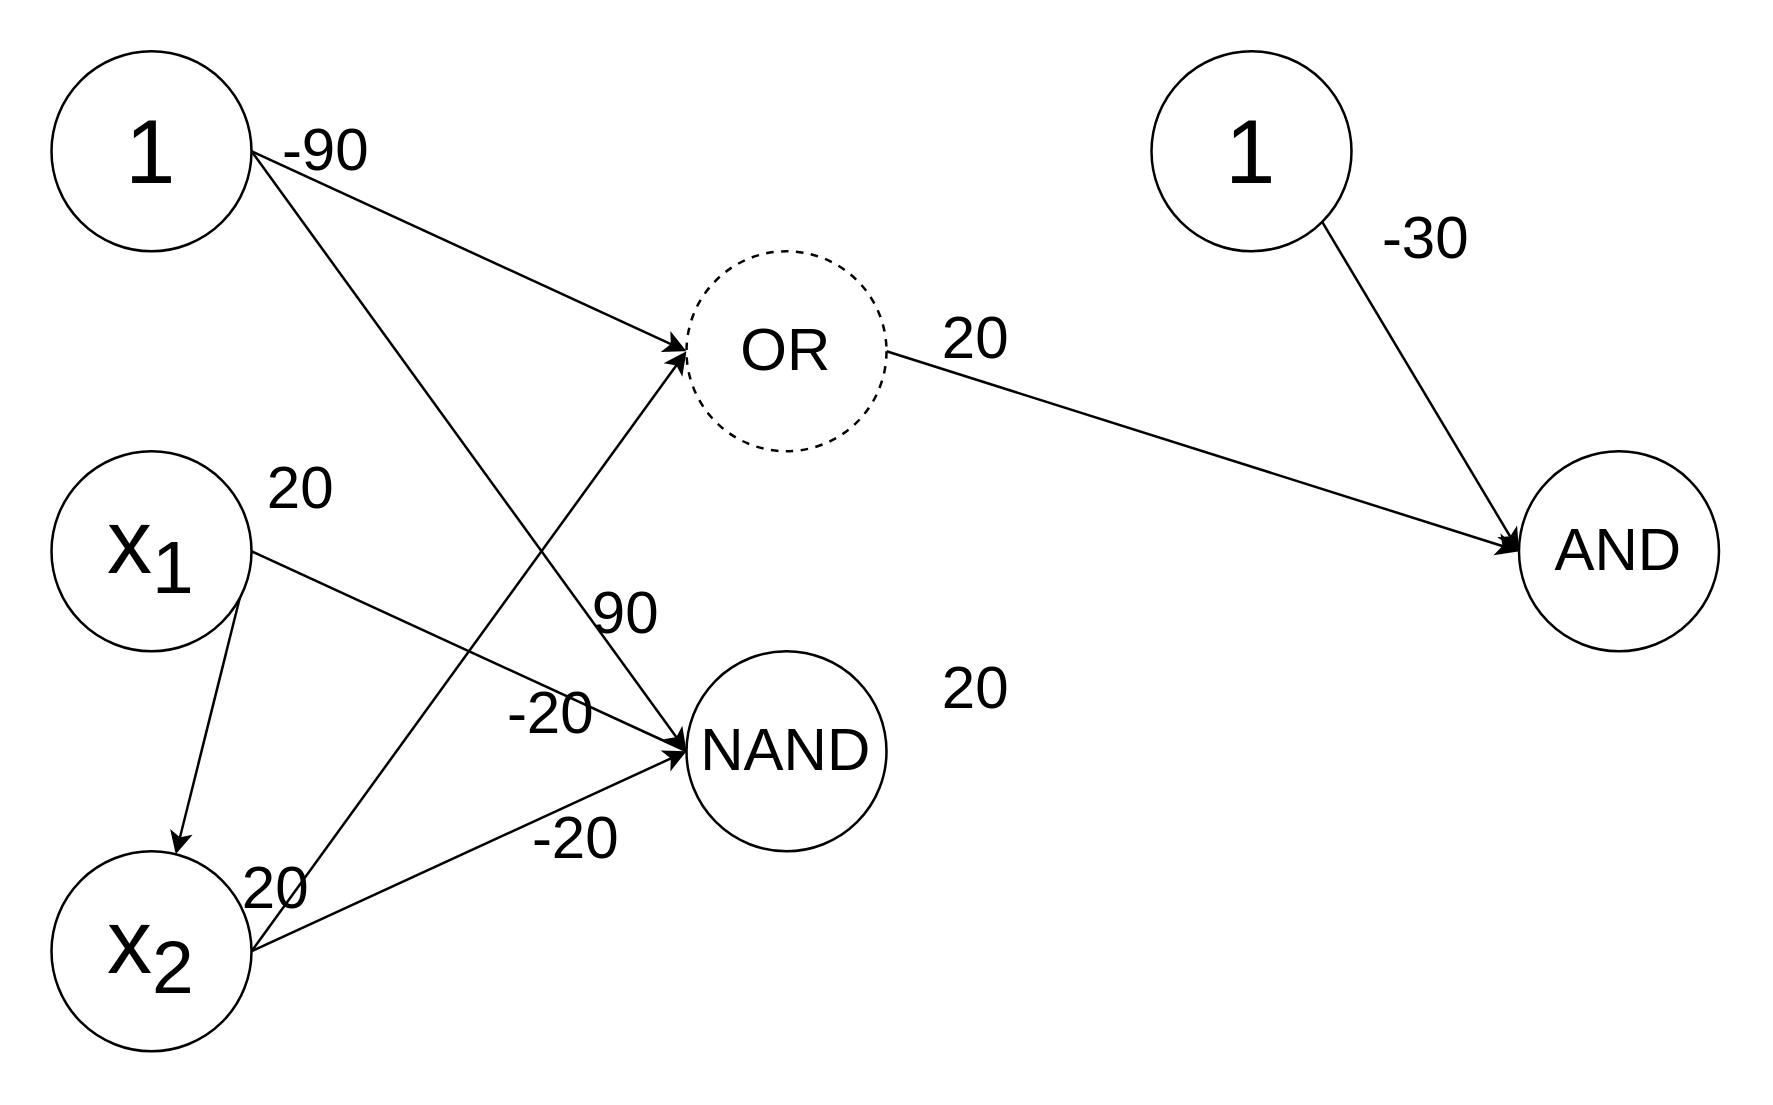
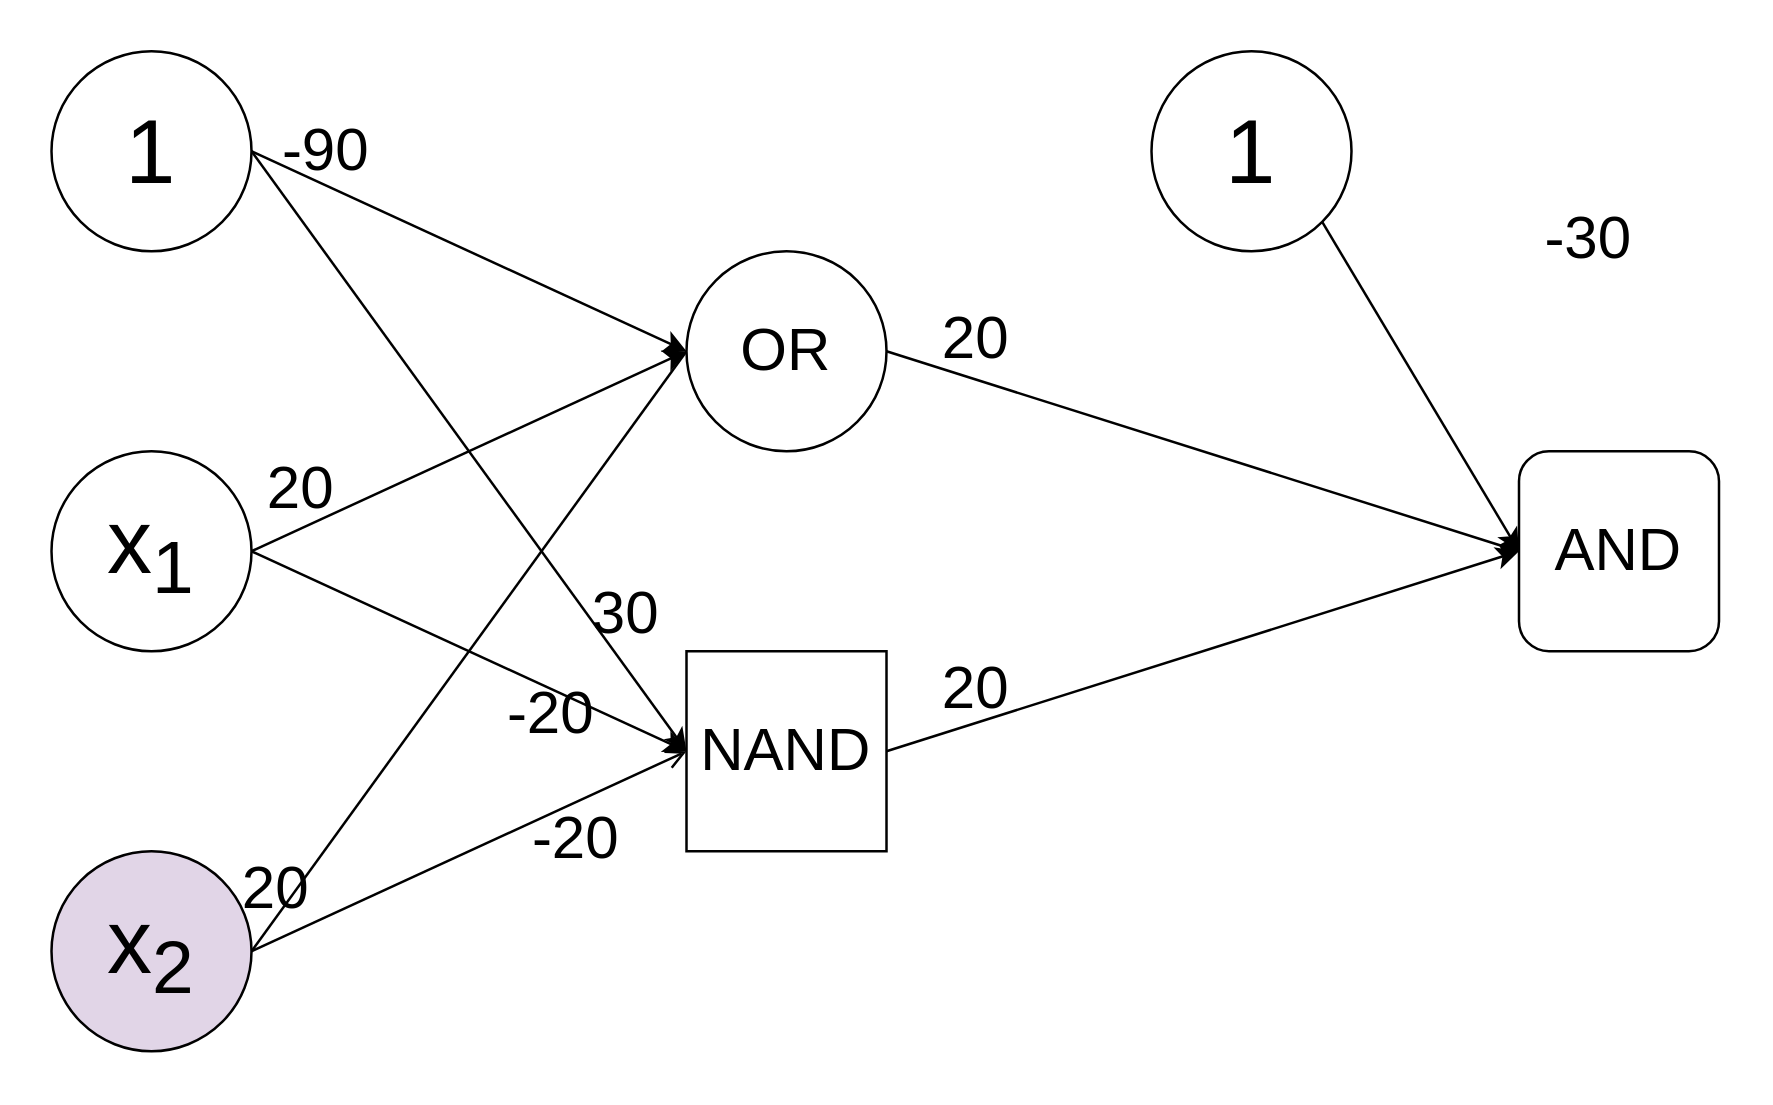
  <mxCell id="0" />
  <mxCell id="1" parent="0" />
  <mxCell id="2" style="rounded=0;orthogonalLoop=1;jettySize=auto;html=1;exitX=1;exitY=0.5;exitDx=0;exitDy=0;entryX=0;entryY=0.5;entryDx=0;entryDy=0;labelBackgroundColor=none;fontColor=default;" edge="1" parent="1" source="4" target="12"><mxGeometry relative="1" as="geometry" /></mxCell>
  <mxCell id="3" style="rounded=0;orthogonalLoop=1;jettySize=auto;html=1;exitX=1;exitY=0.5;exitDx=0;exitDy=0;entryX=0;entryY=0.5;entryDx=0;entryDy=0;labelBackgroundColor=none;fontColor=default;" edge="1" parent="1" source="4" target="14"><mxGeometry relative="1" as="geometry" /></mxCell>
  <mxCell id="4" value="&lt;font style=&quot;font-size: 36px;&quot;&gt;1&lt;/font&gt;" style="ellipse;whiteSpace=wrap;html=1;aspect=fixed;labelBackgroundColor=none;" vertex="1" parent="1"><mxGeometry x="20" y="20" width="80" height="80" as="geometry" /></mxCell>
- <mxCell id="5" style="rounded=0;orthogonalLoop=1;jettySize=auto;html=1;exitX=1;exitY=0.5;exitDx=0;exitDy=0;entryX=0;entryY=0.5;entryDx=0;entryDy=0;labelBackgroundColor=none;fontColor=default;" edge="1" parent="1" source="7" target="12"><mxGeometry relative="1" as="geometry" /></mxCell>
- <mxCell id="6" style="rounded=0;orthogonalLoop=1;jettySize=auto;html=1;exitX=1;exitY=0.5;exitDx=0;exitDy=0;entryX=0;entryY=0.5;entryDx=0;entryDy=0;labelBackgroundColor=none;fontColor=default;" edge="1" parent="1" source="7" target="14"><mxGeometry relative="1" as="geometry"><mxPoint x="250" y="310" as="targetPoint" /></mxGeometry></mxCell>
- <mxCell id="7" value="&lt;font style=&quot;font-size: 36px;&quot;&gt;x&lt;sub&gt;2&lt;/sub&gt;&lt;/font&gt;" style="ellipse;whiteSpace=wrap;html=1;aspect=fixed;labelBackgroundColor=none;" vertex="1" parent="1"><mxGeometry x="20" y="340" width="80" height="80" as="geometry" /></mxCell>
- <mxCell id="8" style="rounded=0;orthogonalLoop=1;jettySize=auto;html=1;exitX=1;exitY=0.5;exitDx=0;exitDy=0;labelBackgroundColor=none;fontColor=default;" edge="1" parent="1" source="10" target="7"><mxGeometry relative="1" as="geometry" /></mxCell>
- <mxCell id="9" style="rounded=0;orthogonalLoop=1;jettySize=auto;html=1;exitX=1;exitY=0.5;exitDx=0;exitDy=0;entryX=0;entryY=0.5;entryDx=0;entryDy=0;labelBackgroundColor=none;fontColor=default;endArrow=none;" edge="1" parent="1" source="10" target="14"><mxGeometry relative="1" as="geometry" /></mxCell>
+ <mxCell id="5" style="rounded=0;orthogonalLoop=1;jettySize=auto;html=1;exitX=1;exitY=0.5;exitDx=0;exitDy=0;entryX=0;entryY=0.5;entryDx=0;entryDy=0;labelBackgroundColor=none;fontColor=default;endArrow=none;" edge="1" parent="1" source="7" target="12"><mxGeometry relative="1" as="geometry" /></mxCell>
+ <mxCell id="6" style="rounded=0;orthogonalLoop=1;jettySize=auto;html=1;exitX=1;exitY=0.5;exitDx=0;exitDy=0;entryX=0;entryY=0.5;entryDx=0;entryDy=0;labelBackgroundColor=none;fontColor=default;endArrow=open;" edge="1" parent="1" source="7" target="14"><mxGeometry relative="1" as="geometry"><mxPoint x="250" y="310" as="targetPoint" /></mxGeometry></mxCell>
+ <mxCell id="7" value="&lt;font style=&quot;font-size: 36px;&quot;&gt;x&lt;sub&gt;2&lt;/sub&gt;&lt;/font&gt;" style="ellipse;whiteSpace=wrap;html=1;aspect=fixed;labelBackgroundColor=none;fillColor=#e1d5e7;" vertex="1" parent="1"><mxGeometry x="20" y="340" width="80" height="80" as="geometry" /></mxCell>
+ <mxCell id="8" style="rounded=0;orthogonalLoop=1;jettySize=auto;html=1;exitX=1;exitY=0.5;exitDx=0;exitDy=0;entryX=0;entryY=0.5;entryDx=0;entryDy=0;labelBackgroundColor=none;fontColor=default;" edge="1" parent="1" source="10" target="12"><mxGeometry relative="1" as="geometry" /></mxCell>
+ <mxCell id="9" style="rounded=0;orthogonalLoop=1;jettySize=auto;html=1;exitX=1;exitY=0.5;exitDx=0;exitDy=0;entryX=0;entryY=0.5;entryDx=0;entryDy=0;labelBackgroundColor=none;fontColor=default;" edge="1" parent="1" source="10" target="14"><mxGeometry relative="1" as="geometry" /></mxCell>
  <mxCell id="10" value="&lt;font style=&quot;font-size: 36px;&quot;&gt;x&lt;sub&gt;1&lt;/sub&gt;&lt;/font&gt;" style="ellipse;whiteSpace=wrap;html=1;aspect=fixed;labelBackgroundColor=none;" vertex="1" parent="1"><mxGeometry x="20" y="180" width="80" height="80" as="geometry" /></mxCell>
- <mxCell id="11" style="rounded=0;orthogonalLoop=1;jettySize=auto;html=1;exitX=1;exitY=0.5;exitDx=0;exitDy=0;entryX=0;entryY=0.5;entryDx=0;entryDy=0;labelBackgroundColor=none;fontColor=default;" edge="1" parent="1" source="12" target="23"><mxGeometry relative="1" as="geometry" /></mxCell>
- <mxCell id="12" value="&lt;font style=&quot;font-size: 24px;&quot;&gt;OR&lt;/font&gt;" style="ellipse;whiteSpace=wrap;html=1;aspect=fixed;labelBackgroundColor=none;dashed=1;" vertex="1" parent="1"><mxGeometry x="274" y="100" width="80" height="80" as="geometry" /></mxCell>
- <mxCell id="14" value="&lt;font style=&quot;font-size: 24px;&quot;&gt;NAND&lt;/font&gt;" style="ellipse;whiteSpace=wrap;html=1;aspect=fixed;labelBackgroundColor=none;" vertex="1" parent="1"><mxGeometry x="274" y="260" width="80" height="80" as="geometry" /></mxCell>
+ <mxCell id="11" style="rounded=0;orthogonalLoop=1;jettySize=auto;html=1;exitX=1;exitY=0.5;exitDx=0;exitDy=0;entryX=0;entryY=0.5;entryDx=0;entryDy=0;labelBackgroundColor=none;fontColor=default;endArrow=diamond;" edge="1" parent="1" source="12" target="23"><mxGeometry relative="1" as="geometry" /></mxCell>
+ <mxCell id="12" value="&lt;font style=&quot;font-size: 24px;&quot;&gt;OR&lt;/font&gt;" style="ellipse;whiteSpace=wrap;html=1;aspect=fixed;labelBackgroundColor=none;" vertex="1" parent="1"><mxGeometry x="274" y="100" width="80" height="80" as="geometry" /></mxCell>
+ <mxCell id="13" style="rounded=0;orthogonalLoop=1;jettySize=auto;html=1;exitX=1;exitY=0.5;exitDx=0;exitDy=0;entryX=0;entryY=0.5;entryDx=0;entryDy=0;labelBackgroundColor=none;fontColor=default;" edge="1" parent="1" source="14" target="23"><mxGeometry relative="1" as="geometry"><mxPoint x="690" y="240" as="targetPoint" /></mxGeometry></mxCell>
+ <mxCell id="14" value="&lt;font style=&quot;font-size: 24px;&quot;&gt;NAND&lt;/font&gt;" style="whiteSpace=wrap;html=1;aspect=fixed;labelBackgroundColor=none;rounded=0;" vertex="1" parent="1"><mxGeometry x="274" y="260" width="80" height="80" as="geometry" /></mxCell>
  <mxCell id="15" value="&lt;font style=&quot;font-size: 24px;&quot;&gt;-90&lt;/font&gt;" style="text;html=1;align=center;verticalAlign=middle;whiteSpace=wrap;rounded=0;labelBackgroundColor=none;" vertex="1" parent="1"><mxGeometry x="100" y="45" width="60" height="30" as="geometry" /></mxCell>
  <mxCell id="16" value="&lt;font style=&quot;font-size: 24px;&quot;&gt;20&lt;/font&gt;" style="text;html=1;align=center;verticalAlign=middle;whiteSpace=wrap;rounded=0;labelBackgroundColor=none;" vertex="1" parent="1"><mxGeometry x="90" y="180" width="60" height="30" as="geometry" /></mxCell>
  <mxCell id="17" value="&lt;font style=&quot;font-size: 24px;&quot;&gt;20&lt;/font&gt;" style="text;html=1;align=center;verticalAlign=middle;whiteSpace=wrap;rounded=0;labelBackgroundColor=none;" vertex="1" parent="1"><mxGeometry x="80" y="340" width="60" height="30" as="geometry" /></mxCell>
- <mxCell id="18" value="&lt;font style=&quot;font-size: 24px;&quot;&gt;90&lt;/font&gt;" style="text;html=1;align=center;verticalAlign=middle;whiteSpace=wrap;rounded=0;labelBackgroundColor=none;" vertex="1" parent="1"><mxGeometry x="220" y="230" width="60" height="30" as="geometry" /></mxCell>
+ <mxCell id="18" value="&lt;font style=&quot;font-size: 24px;&quot;&gt;30&lt;/font&gt;" style="text;html=1;align=center;verticalAlign=middle;whiteSpace=wrap;rounded=0;labelBackgroundColor=none;" vertex="1" parent="1"><mxGeometry x="220" y="230" width="60" height="30" as="geometry" /></mxCell>
  <mxCell id="19" value="&lt;font style=&quot;font-size: 24px;&quot;&gt;-20&lt;/font&gt;" style="text;html=1;align=center;verticalAlign=middle;whiteSpace=wrap;rounded=0;labelBackgroundColor=none;" vertex="1" parent="1"><mxGeometry x="190" y="270" width="60" height="30" as="geometry" /></mxCell>
  <mxCell id="20" value="&lt;font style=&quot;font-size: 24px;&quot;&gt;-20&lt;/font&gt;" style="text;html=1;align=center;verticalAlign=middle;whiteSpace=wrap;rounded=0;labelBackgroundColor=none;" vertex="1" parent="1"><mxGeometry x="200" y="320" width="60" height="30" as="geometry" /></mxCell>
  <mxCell id="21" style="rounded=0;orthogonalLoop=1;jettySize=auto;html=1;exitX=1;exitY=1;exitDx=0;exitDy=0;entryX=0;entryY=0.5;entryDx=0;entryDy=0;labelBackgroundColor=none;fontColor=default;" edge="1" parent="1" source="22" target="23"><mxGeometry relative="1" as="geometry" /></mxCell>
  <mxCell id="22" value="&lt;font style=&quot;font-size: 36px;&quot;&gt;1&lt;/font&gt;" style="ellipse;whiteSpace=wrap;html=1;aspect=fixed;labelBackgroundColor=none;" vertex="1" parent="1"><mxGeometry x="460" y="20" width="80" height="80" as="geometry" /></mxCell>
- <mxCell id="23" value="&lt;font style=&quot;font-size: 24px;&quot;&gt;AND&lt;/font&gt;" style="ellipse;whiteSpace=wrap;html=1;aspect=fixed;labelBackgroundColor=none;" vertex="1" parent="1"><mxGeometry x="607" y="180" width="80" height="80" as="geometry" /></mxCell>
- <mxCell id="24" value="&lt;font style=&quot;font-size: 24px;&quot;&gt;-30&lt;/font&gt;" style="text;html=1;align=center;verticalAlign=middle;whiteSpace=wrap;rounded=0;labelBackgroundColor=none;" vertex="1" parent="1"><mxGeometry x="540" y="80" width="60" height="30" as="geometry" /></mxCell>
+ <mxCell id="23" value="&lt;font style=&quot;font-size: 24px;&quot;&gt;AND&lt;/font&gt;" style="whiteSpace=wrap;html=1;aspect=fixed;labelBackgroundColor=none;rounded=1;" vertex="1" parent="1"><mxGeometry x="607" y="180" width="80" height="80" as="geometry" /></mxCell>
+ <mxCell id="24" value="&lt;font style=&quot;font-size: 24px;&quot;&gt;-30&lt;/font&gt;" style="text;html=1;align=center;verticalAlign=middle;whiteSpace=wrap;rounded=0;labelBackgroundColor=none;" vertex="1" parent="1"><mxGeometry x="605" y="80" width="60" height="30" as="geometry" /></mxCell>
  <mxCell id="25" value="&lt;font style=&quot;font-size: 24px;&quot;&gt;20&lt;/font&gt;" style="text;html=1;align=center;verticalAlign=middle;whiteSpace=wrap;rounded=0;labelBackgroundColor=none;" vertex="1" parent="1"><mxGeometry x="360" y="120" width="60" height="30" as="geometry" /></mxCell>
  <mxCell id="26" value="&lt;font style=&quot;font-size: 24px;&quot;&gt;20&lt;/font&gt;" style="text;html=1;align=center;verticalAlign=middle;whiteSpace=wrap;rounded=0;labelBackgroundColor=none;" vertex="1" parent="1"><mxGeometry x="360" y="260" width="60" height="30" as="geometry" /></mxCell>
